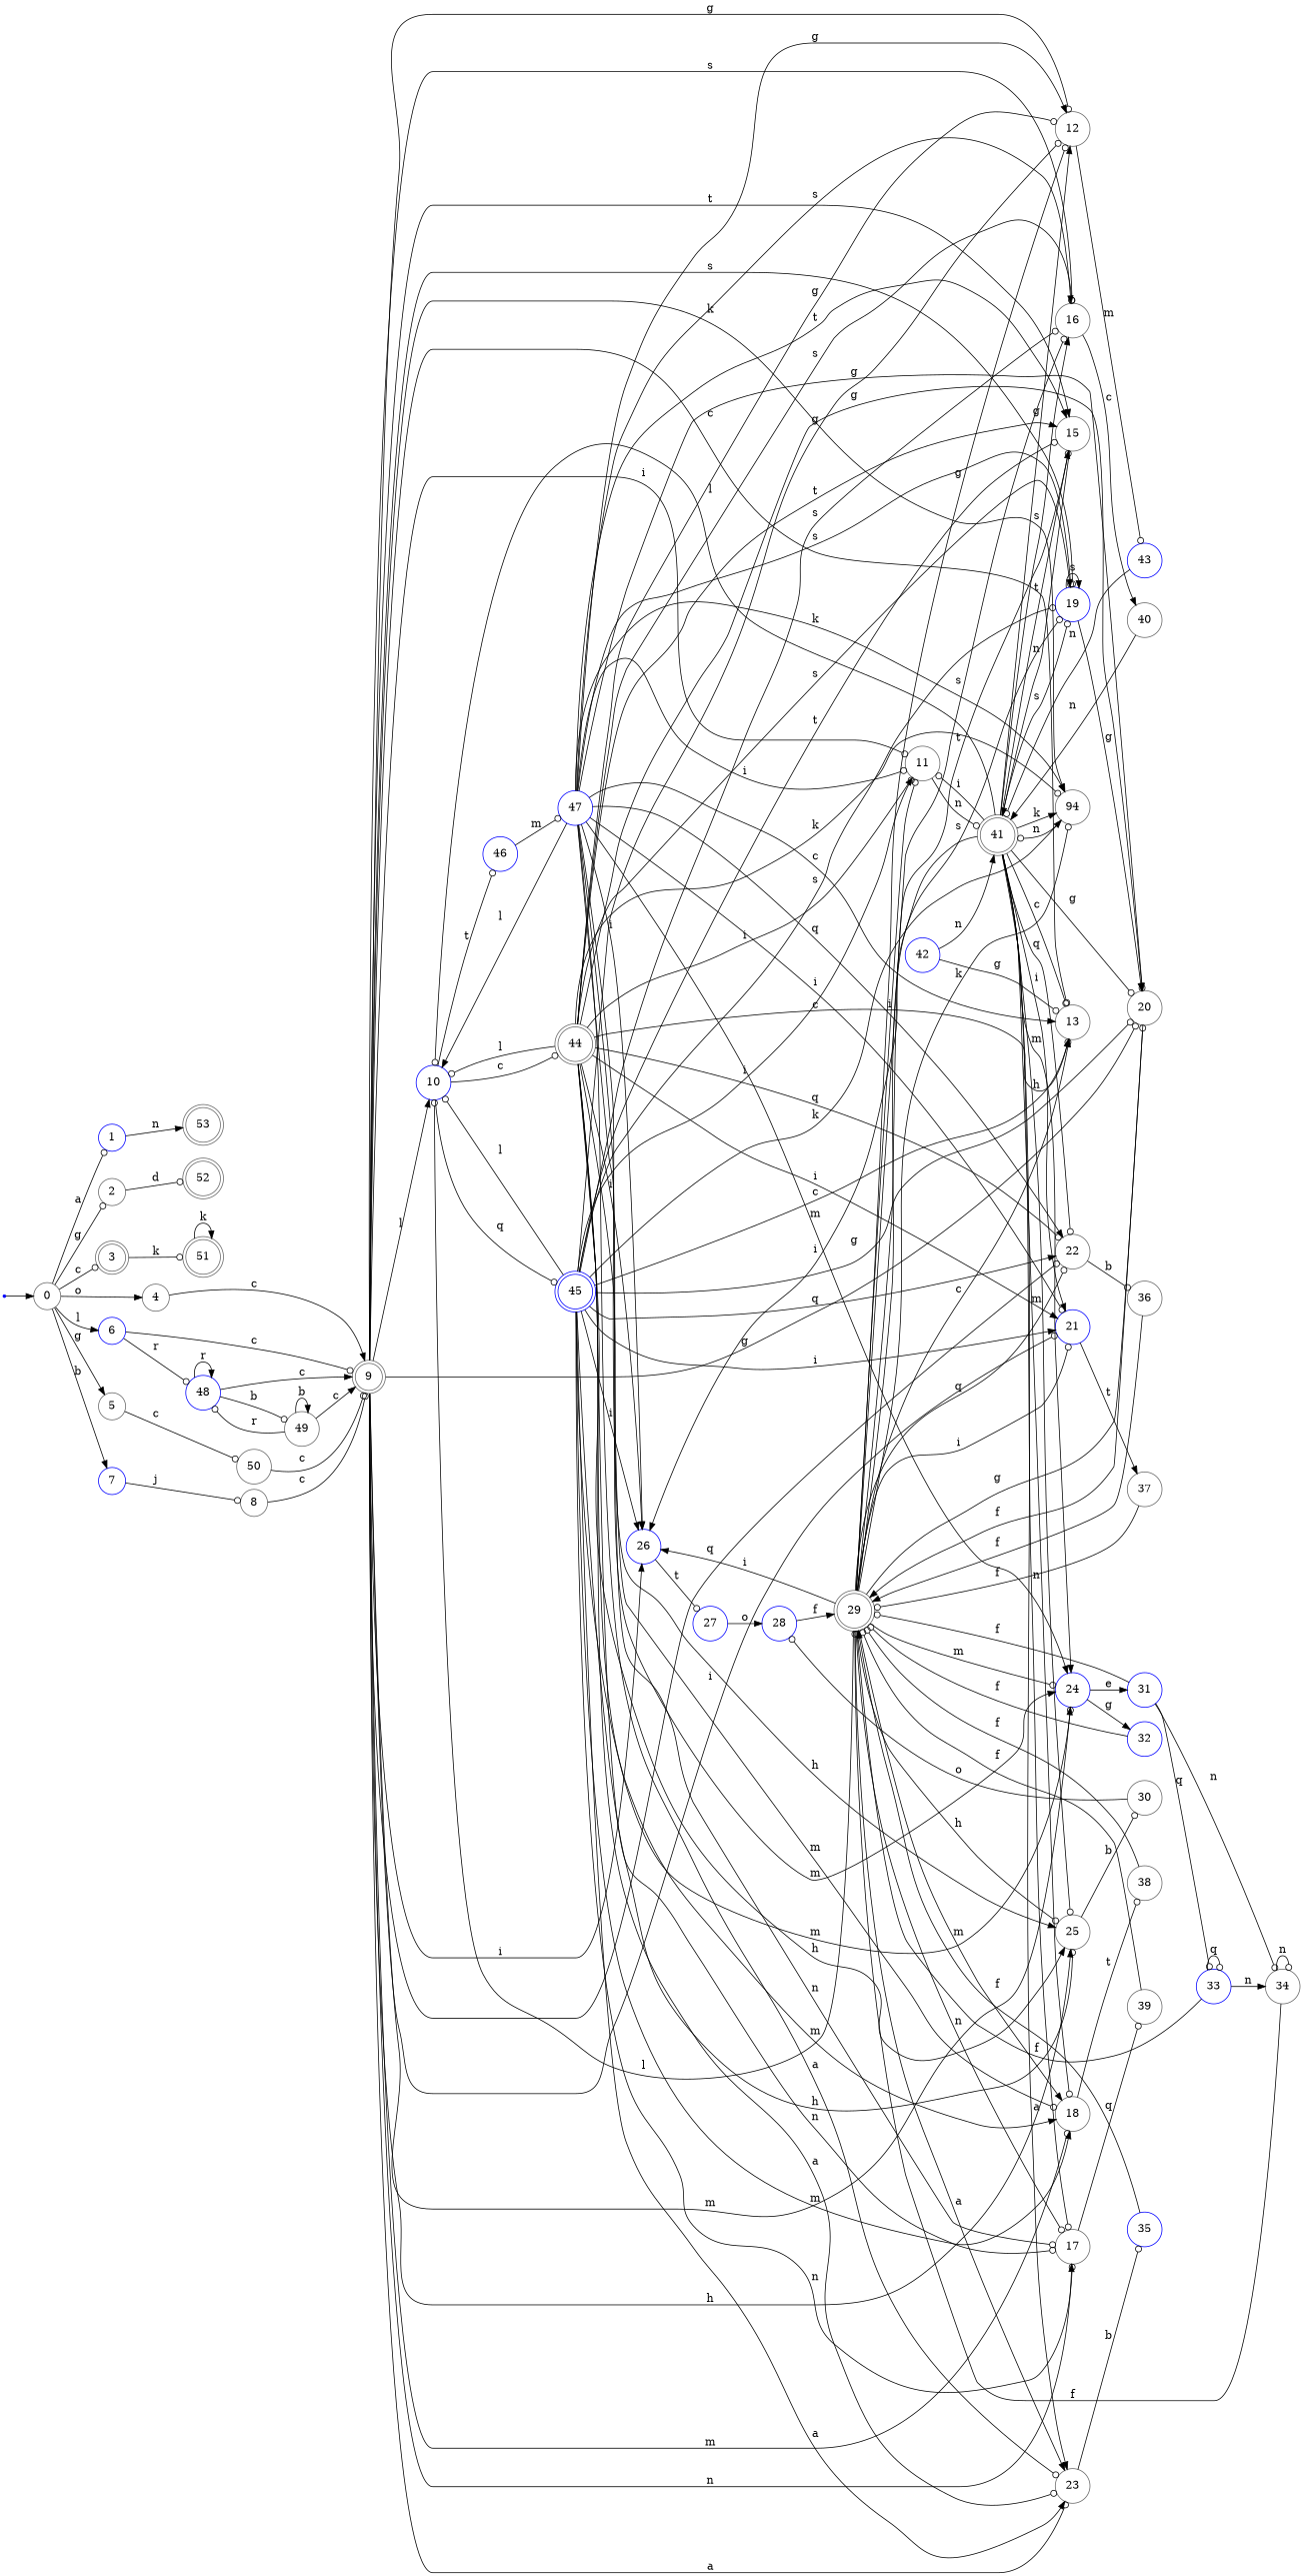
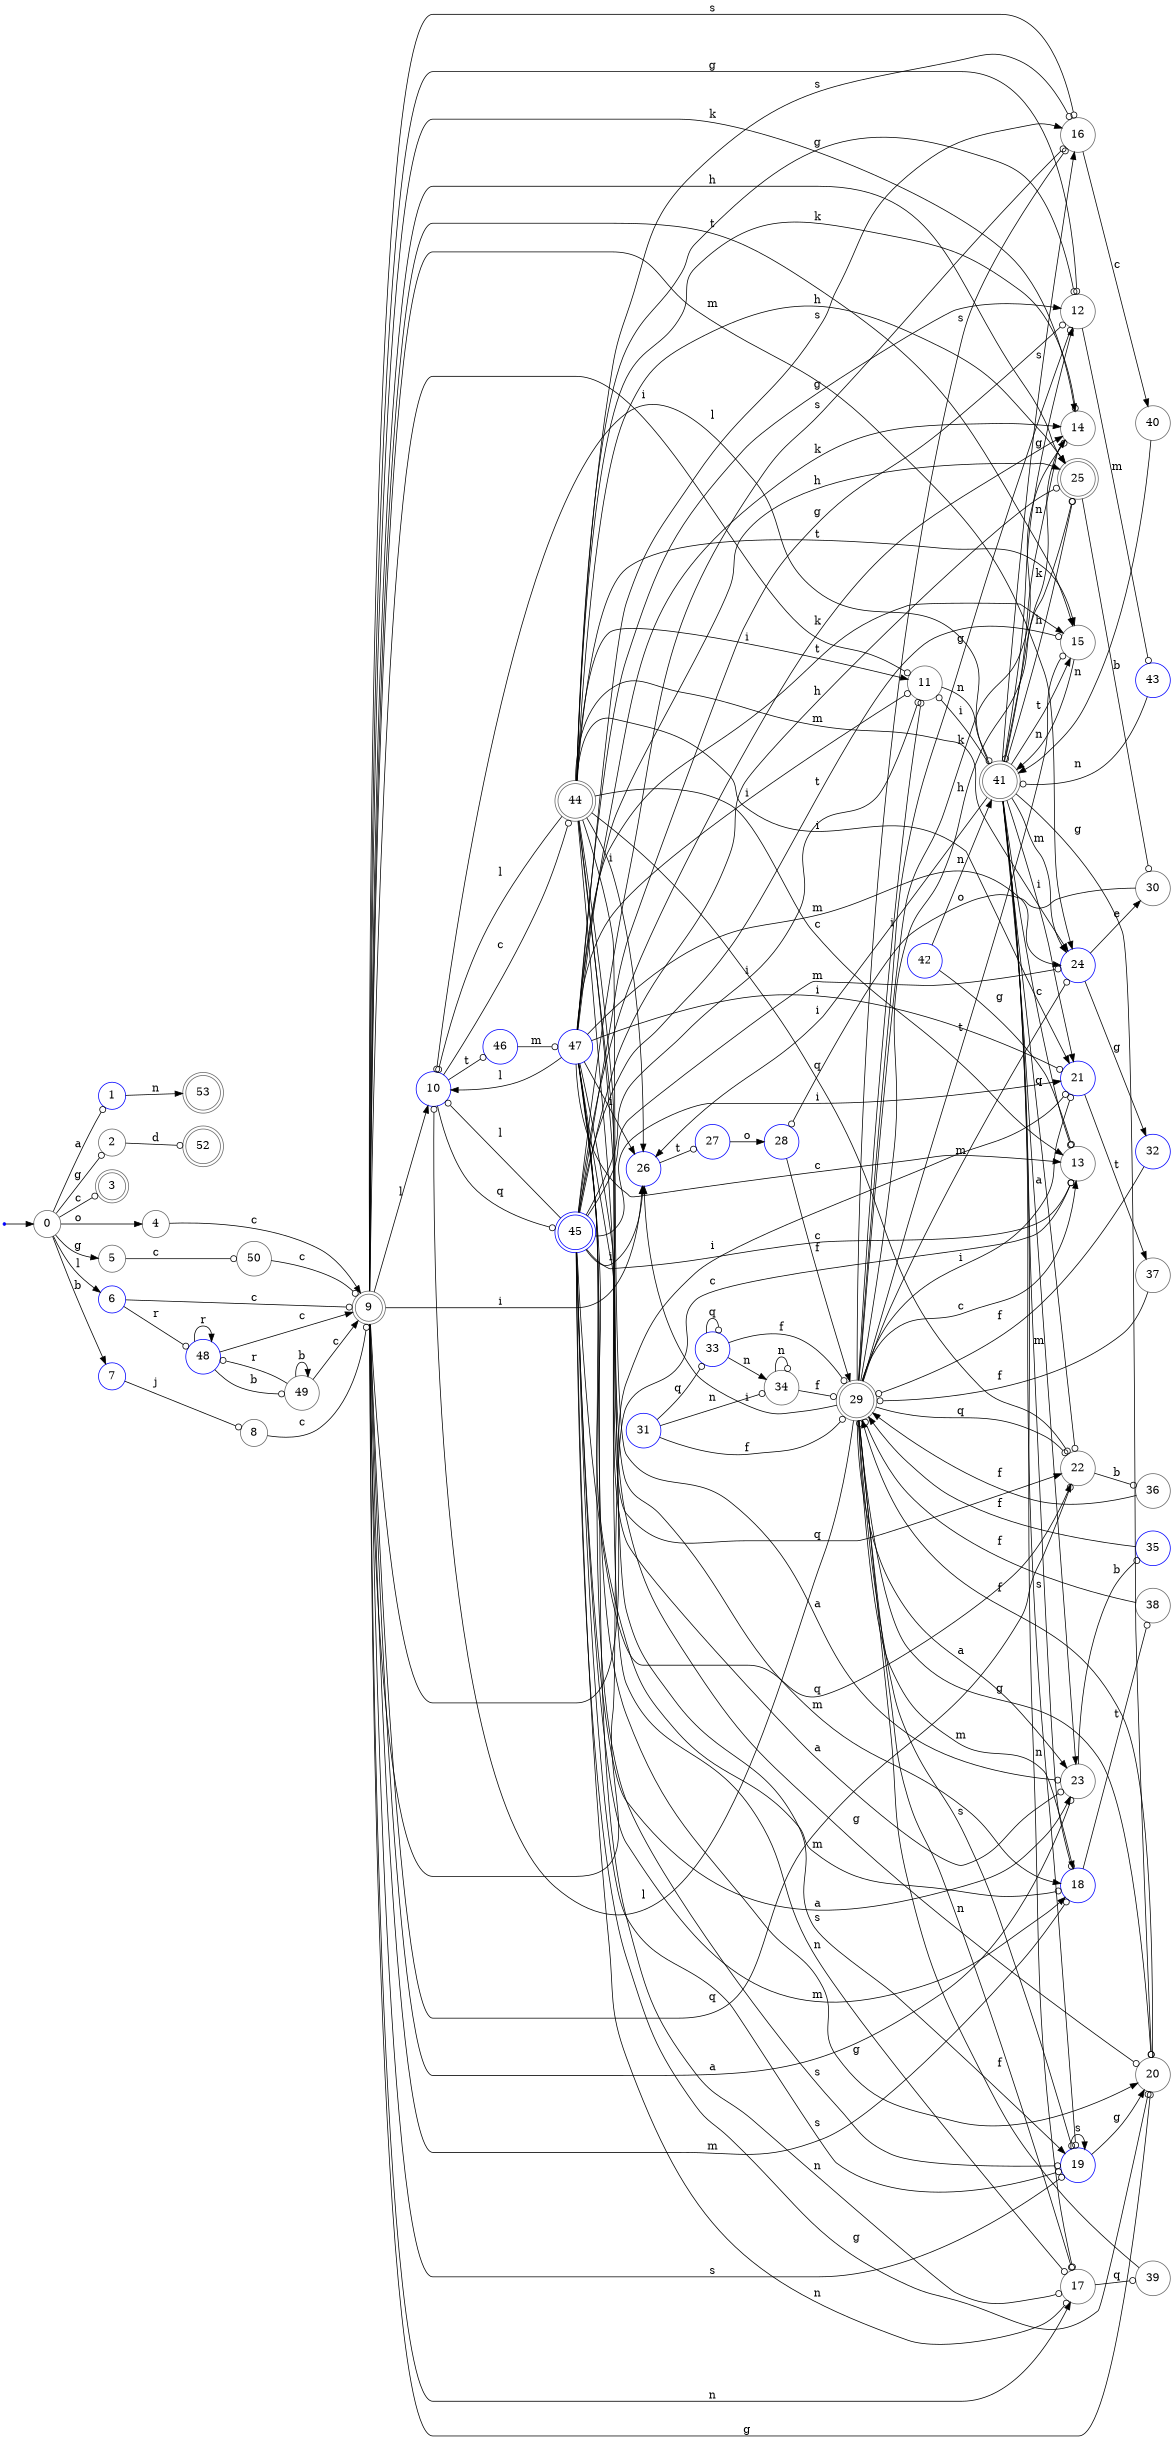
  digraph {
    rankdir=LR
    node [color=gray40 shape=circle]
    edge [arrowhead=odot]
    dummy0 [color=blue shape=point]
    0
    1 [color=blue]
    2
    3 [shape=doublecircle]
    4
    5
    6 [color=blue]
    7 [color=blue]
    53 [shape=doublecircle]
    52 [shape=doublecircle]
-   51 [shape=doublecircle]
    9 [shape=doublecircle]
    50
    48 [color=blue]
    8
    10 [color=blue]
    11
    12
    13
-   14 [label=94]
+   14
    15
    16
    17
-   18
+   18 [color=blue]
    19 [color=blue]
    20
    21 [color=blue]
    22
    23
    24 [color=blue]
-   25
+   25 [shape=doublecircle]
    26 [color=blue]
    49
    44 [shape=doublecircle]
    45 [color=blue shape=doublecircle]
    46 [color=blue]
    41 [shape=doublecircle]
    43 [color=blue]
    40
    39
    38
    29 [shape=doublecircle]
    37
    36
    35 [color=blue]
    31 [color=blue]
    32 [color=blue]
    30
    27 [color=blue]
    47 [color=blue]
    42 [color=blue]
    33 [color=blue]
    34
    28 [color=blue]
    dummy0 -> 0 [arrowhead=normal]
    0 -> 1 [label=a]
    0 -> 2 [label=g]
    0 -> 3 [label=c]
    0 -> 4 [arrowhead=normal label=o]
    0 -> 5 [arrowhead=normal label=g]
    0 -> 6 [arrowhead=normal label=l]
    0 -> 7 [arrowhead=normal label=b]
    1 -> 53 [arrowhead=normal label=n]
    2 -> 52 [label=d]
-   3 -> 51 [label=k]
    4 -> 9 [arrowhead=normal label=c]
    5 -> 50 [label=c]
    6 -> 9 [label=c]
    6 -> 48 [label=r]
    7 -> 8 [label=j]
-   51 -> 51 [arrowhead=normal label=k]
    9 -> 10 [arrowhead=normal label=l]
    9 -> 11 [label=i]
    9 -> 12 [label=g]
    9 -> 13 [label=c]
    9 -> 14 [arrowhead=normal label=k]
    9 -> 15 [arrowhead=normal label=t]
    9 -> 16 [label=s]
    9 -> 17 [arrowhead=normal label=n]
    9 -> 18 [label=m]
    9 -> 19 [label=s]
    9 -> 20 [label=g]
    9 -> 21 [label=i]
    9 -> 22 [label=q]
    9 -> 23 [label=a]
    9 -> 24 [arrowhead=normal label=m]
    9 -> 25 [arrowhead=normal label=h]
    9 -> 26 [arrowhead=normal label=i]
    50 -> 9 [label=c]
    48 -> 9 [arrowhead=normal label=c]
    48 -> 48 [arrowhead=normal label=r]
    48 -> 49 [label=b]
    8 -> 9 [label=c]
    10 -> 44 [label=c]
    10 -> 45 [label=q]
    10 -> 46 [label=t]
    11 -> 41 [label=n]
    12 -> 43 [label=m]
    14 -> 41 [label=n]
    15 -> 41 [arrowhead=normal label=n]
    16 -> 40 [arrowhead=normal label=c]
    17 -> 39 [label=q]
    18 -> 38 [label=t]
    19 -> 19 [arrowhead=normal label=s]
    19 -> 20 [arrowhead=normal label=g]
    20 -> 29 [arrowhead=normal label=f]
    21 -> 37 [arrowhead=normal label=t]
    22 -> 36 [label=b]
    23 -> 35 [label=b]
-   24 -> 31 [arrowhead=normal label=e]
+   24 -> 30 [arrowhead=normal label=e]
    24 -> 32 [arrowhead=normal label=g]
    25 -> 30 [label=b]
    26 -> 27 [label=t]
    49 -> 9 [arrowhead=normal label=c]
    49 -> 48 [label=r]
    49 -> 49 [arrowhead=normal label=b]
    44 -> 10 [label=l]
    44 -> 11 [arrowhead=normal label=i]
    44 -> 12 [label=g]
    44 -> 13 [arrowhead=normal label=c]
    44 -> 14 [label=k]
    44 -> 15 [arrowhead=normal label=t]
    44 -> 16 [label=s]
    44 -> 17 [label=n]
    44 -> 18 [arrowhead=normal label=m]
    44 -> 19 [arrowhead=normal label=s]
    44 -> 20 [label=g]
    44 -> 21 [arrowhead=normal label=i]
    44 -> 22 [label=q]
    44 -> 23 [label=a]
    44 -> 24 [arrowhead=normal label=m]
    44 -> 25 [arrowhead=normal label=h]
    44 -> 26 [arrowhead=normal label=i]
    45 -> 10 [label=l]
    45 -> 11 [label=i]
    45 -> 12 [label=g]
    45 -> 13 [label=c]
    45 -> 14 [arrowhead=normal label=k]
    45 -> 15 [label=t]
    45 -> 16 [label=s]
    45 -> 17 [label=n]
    45 -> 18 [arrowhead=normal label=m]
    45 -> 19 [label=s]
    45 -> 20 [label=g]
    45 -> 21 [arrowhead=normal label=i]
    45 -> 22 [arrowhead=normal label=q]
    45 -> 23 [arrowhead=normal label=a]
    45 -> 24 [label=m]
    45 -> 25 [label=h]
    45 -> 26 [arrowhead=normal label=i]
    46 -> 47 [label=m]
    41 -> 10 [label=l]
    41 -> 11 [label=i]
    41 -> 12 [arrowhead=normal label=g]
    41 -> 13 [label=c]
    41 -> 14 [arrowhead=normal label=k]
    41 -> 15 [arrowhead=normal label=t]
    41 -> 16 [arrowhead=normal label=s]
    41 -> 17 [label=n]
    41 -> 18 [label=m]
    41 -> 19 [label=s]
    41 -> 20 [label=g]
    41 -> 21 [arrowhead=normal label=i]
    41 -> 22 [label=q]
    41 -> 23 [arrowhead=normal label=a]
    41 -> 24 [arrowhead=normal label=m]
    41 -> 25 [label=h]
    41 -> 26 [arrowhead=normal label=i]
    43 -> 41 [label=n]
    40 -> 41 [arrowhead=normal label=n]
    39 -> 29 [label=f]
    38 -> 29 [label=f]
    29 -> 10 [label=l]
    29 -> 11 [label=i]
    29 -> 12 [label=g]
    29 -> 13 [arrowhead=normal label=c]
    29 -> 14 [label=k]
    29 -> 15 [label=t]
    29 -> 16 [label=s]
    29 -> 17 [label=n]
    29 -> 18 [arrowhead=normal label=m]
    29 -> 19 [label=s]
    29 -> 20 [label=g]
    29 -> 21 [label=i]
    29 -> 22 [label=q]
    29 -> 23 [arrowhead=normal label=a]
    29 -> 24 [label=m]
    29 -> 25 [label=h]
    29 -> 26 [arrowhead=normal label=i]
    37 -> 29 [label=f]
    36 -> 29 [arrowhead=normal label=f]
    35 -> 29 [arrowhead=normal label=f]
    31 -> 29 [label=f]
    31 -> 33 [label=q]
    31 -> 34 [label=n]
    32 -> 29 [label=f]
    30 -> 28 [label=o]
    27 -> 28 [arrowhead=normal label=o]
    47 -> 10 [arrowhead=normal label=l]
    47 -> 11 [label=i]
    47 -> 12 [arrowhead=normal label=g]
    47 -> 13 [arrowhead=normal label=c]
    47 -> 14 [arrowhead=normal label=k]
    47 -> 15 [arrowhead=normal label=t]
    47 -> 16 [arrowhead=normal label=s]
    47 -> 17 [label=n]
    47 -> 18 [label=m]
    47 -> 19 [label=s]
    47 -> 20 [arrowhead=normal label=g]
    47 -> 21 [label=i]
    47 -> 22 [arrowhead=normal label=q]
    47 -> 23 [label=a]
    47 -> 24 [arrowhead=normal label=m]
    47 -> 25 [arrowhead=normal label=h]
    47 -> 26 [arrowhead=normal label=i]
    42 -> 13 [label=g]
    42 -> 41 [arrowhead=normal label=n]
    33 -> 29 [label=f]
    33 -> 33 [label=q]
    33 -> 34 [arrowhead=normal label=n]
    34 -> 29 [label=f]
    34 -> 34 [label=n]
    28 -> 29 [arrowhead=normal label=f]
  }
